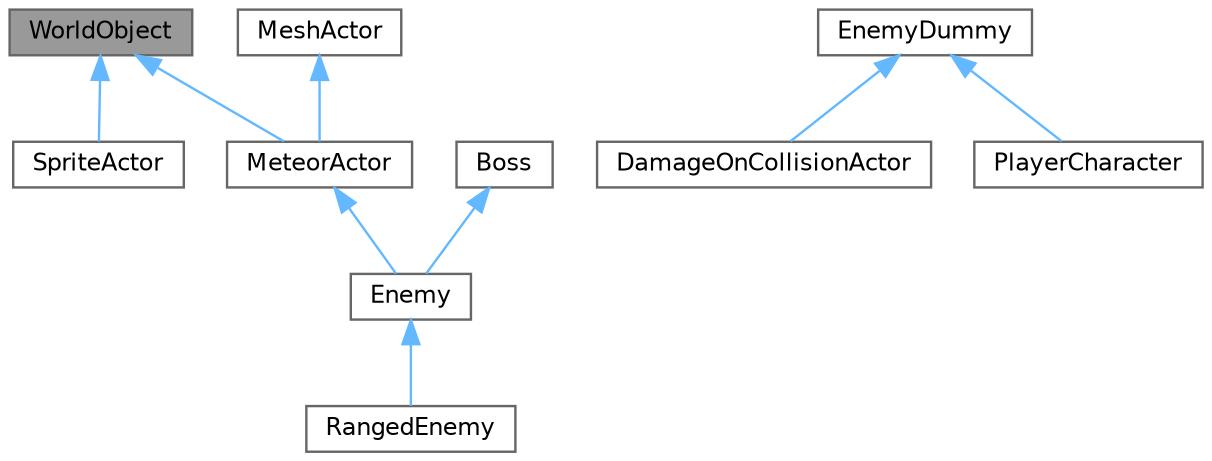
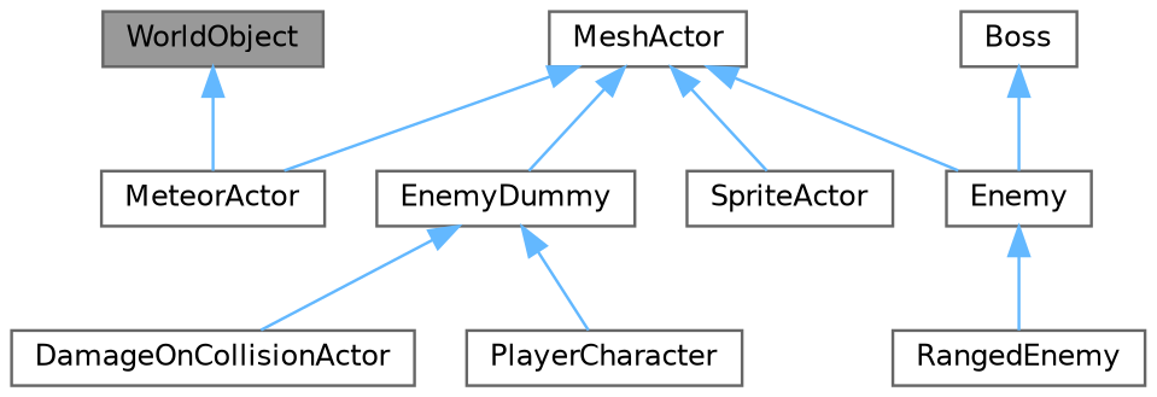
  digraph {
    node [color=gray40 fillcolor=white fontname=Helvetica fontsize=10 shape=box style=filled]
    edge [color=steelblue1 dir=back fontname=Helvetica fontsize=10 labelfontname=Helvetica labelfontsize=10 style=solid]
    n1 [fillcolor=grey60 fontcolor=black height=0.2 label=WorldObject width=0.4]
    n2 [height=0.2 label=SpriteActor width=0.4]
    n3 [height=0.2 label=MeteorActor width=0.4]
    n4 [height=0.2 label=MeshActor width=0.4]
    n5 [height=0.2 label=Enemy width=0.4]
    n6 [height=0.2 label=EnemyDummy width=0.4]
    n7 [height=0.2 label=DamageOnCollisionActor width=0.4]
    n8 [height=0.2 label=RangedEnemy width=0.4]
    n9 [height=0.2 label=PlayerCharacter width=0.4]
    n10 [height=0.2 label=Boss width=0.4]
-   n1 -> n2
+   n4 -> n2
    n1 -> n3
    n4 -> n3
-   n3 -> n5
+   n4 -> n5
+   n4 -> n6
    n5 -> n8
    n6 -> n7
    n6 -> n9
    n10 -> n5
  }
